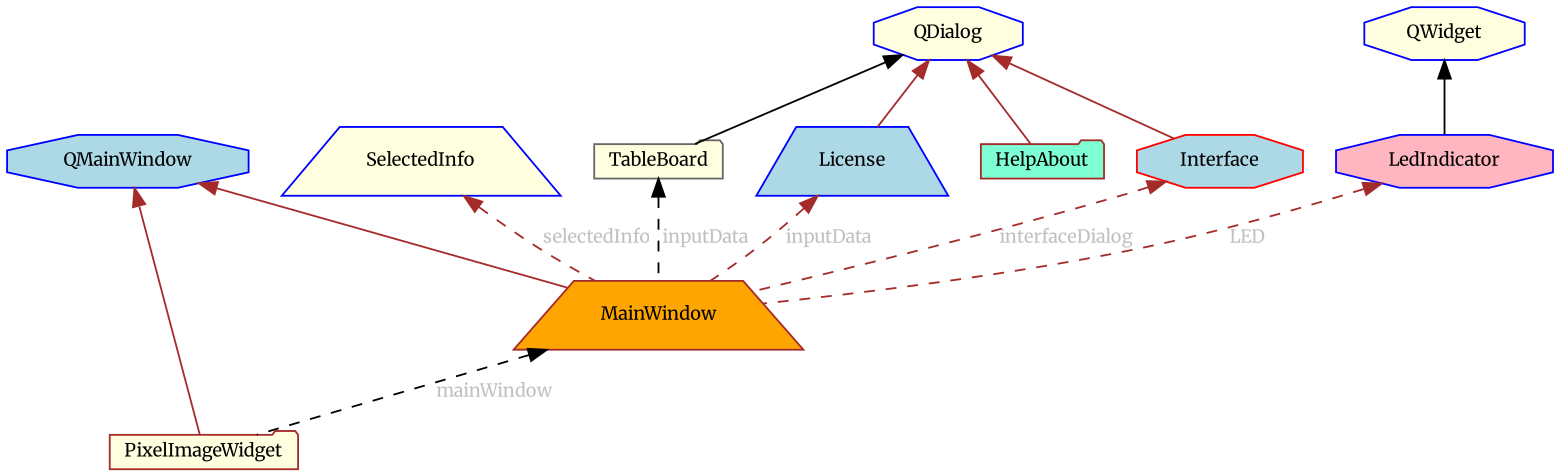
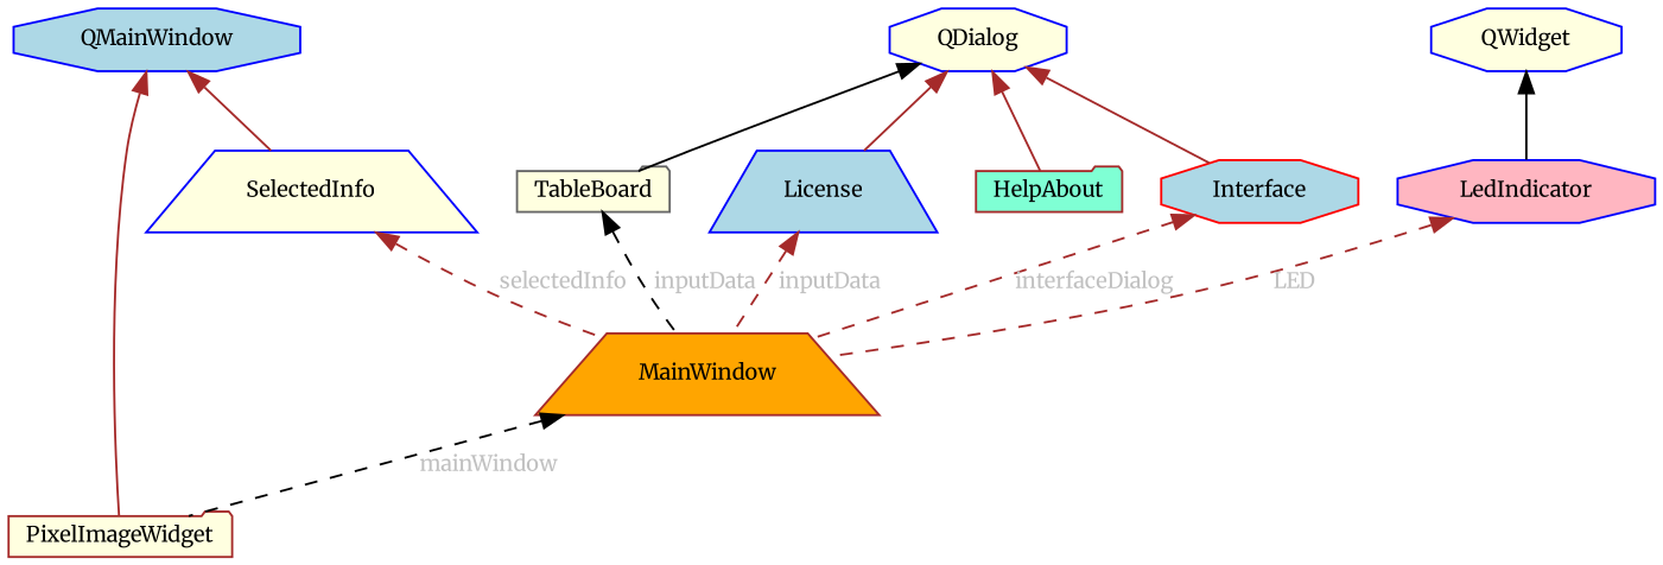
  digraph {
    fontname=Merriweather
    node [color=blue fillcolor=lightyellow fontname=Merriweather fontsize=10 shape=octagon style=filled]
    edge [color=brown dir=back fontname=Merriweather fontsize=10 labelfontname=Helvetica labelfontsize=10 style=solid]
    n1 [color=brown fontcolor=black height=0.2 label=PixelImageWidget shape=folder width=0.4]
    n2 [fillcolor=lightblue height=0.2 label=QMainWindow width=0.4]
    n3 [color=brown fillcolor=orange height=0.2 label=MainWindow shape=trapezium width=0.4]
    n4 [height=0.2 label=SelectedInfo shape=trapezium width=0.4]
    n5 [color=gray40 height=0.2 label=TableBoard shape=folder width=0.4]
    n6 [height=0.2 label=QDialog width=0.4]
    n7 [fillcolor=lightblue height=0.2 label=License shape=trapezium width=0.4]
    n8 [color=brown fillcolor=aquamarine height=0.2 label=HelpAbout shape=folder width=0.4]
    n9 [color=red fillcolor=lightblue height=0.2 label=Interface width=0.4]
    n10 [fillcolor=lightpink height=0.2 label=LedIndicator width=0.4]
    n11 [height=0.2 label=QWidget width=0.4]
    n2 -> n1
-   n2 -> n3
+   n2 -> n4
    n3 -> n1 [color=black fontcolor=grey label=" mainWindow" style=dashed]
    n4 -> n3 [fontcolor=grey label=" selectedInfo" style=dashed]
    n5 -> n3 [color=black fontcolor=grey label=" inputData" style=dashed]
    n6 -> n5 [color=black]
    n6 -> n7
    n6 -> n8
    n6 -> n9
    n7 -> n3 [fontcolor=grey label=" inputData" style=dashed]
    n9 -> n3 [fontcolor=grey label=" interfaceDialog" style=dashed]
    n10 -> n3 [fontcolor=grey label=" LED" style=dashed]
    n11 -> n10 [color=black]
  }
